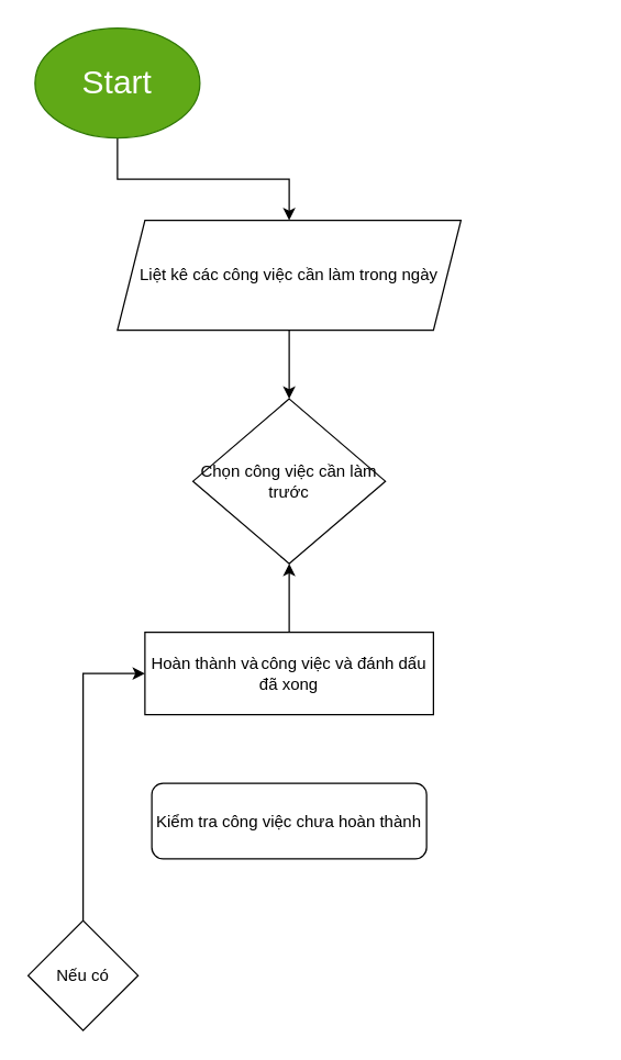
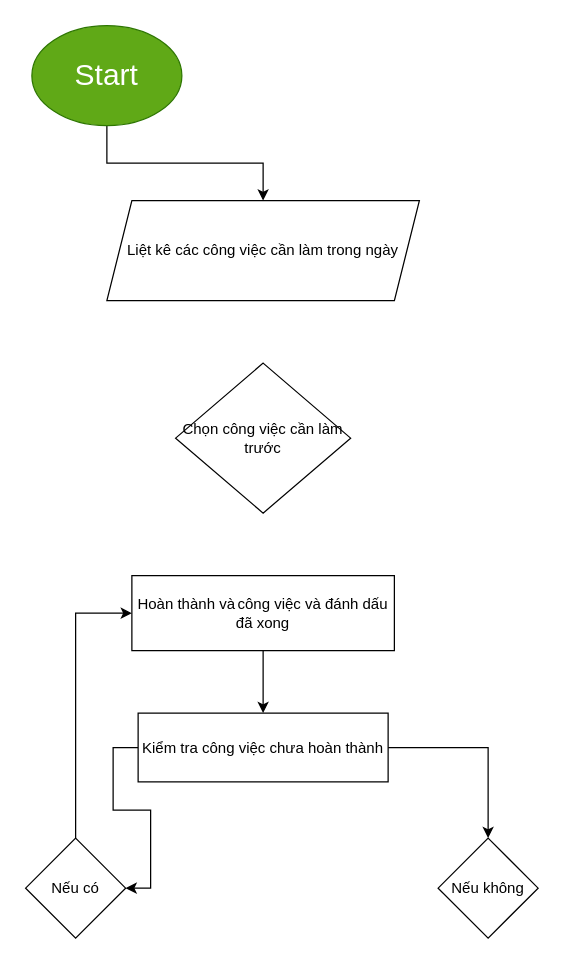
  <mxCell id="0" />
  <mxCell id="1" parent="0" />
  <mxCell id="2" style="edgeStyle=orthogonalEdgeStyle;rounded=0;orthogonalLoop=1;jettySize=auto;html=1;" edge="1" parent="1" source="3" target="5"><mxGeometry relative="1" as="geometry" /></mxCell>
  <mxCell id="3" value="&lt;font style=&quot;font-size: 24px;&quot;&gt;Start&lt;/font&gt;" style="ellipse;whiteSpace=wrap;html=1;fillColor=#60a917;fontColor=#ffffff;strokeColor=#2D7600;" vertex="1" parent="1"><mxGeometry x="25" y="20" width="120" height="80" as="geometry" /></mxCell>
- <mxCell id="4" style="edgeStyle=orthogonalEdgeStyle;rounded=0;orthogonalLoop=1;jettySize=auto;html=1;entryX=0.5;entryY=0;entryDx=0;entryDy=0;" edge="1" parent="1" source="5" target="6"><mxGeometry relative="1" as="geometry" /></mxCell>
  <mxCell id="5" value="Liệt kê các công việc cần làm trong ngày" style="shape=parallelogram;perimeter=parallelogramPerimeter;whiteSpace=wrap;html=1;fixedSize=1;" vertex="1" parent="1"><mxGeometry x="85" y="160" width="250" height="80" as="geometry" /></mxCell>
  <mxCell id="6" value="Chọn công việc cần làm trước" style="rhombus;whiteSpace=wrap;html=1;" vertex="1" parent="1"><mxGeometry x="140" y="290" width="140" height="120" as="geometry" /></mxCell>
- <mxCell id="7" style="edgeStyle=orthogonalEdgeStyle;rounded=0;orthogonalLoop=1;jettySize=auto;html=1;" edge="1" parent="1" source="8" target="6"><mxGeometry relative="1" as="geometry" /></mxCell>
+ <mxCell id="7" style="edgeStyle=orthogonalEdgeStyle;rounded=0;orthogonalLoop=1;jettySize=auto;html=1;entryX=0.5;entryY=0;entryDx=0;entryDy=0;" edge="1" parent="1" source="8" target="11"><mxGeometry relative="1" as="geometry" /></mxCell>
  <mxCell id="8" value="Hoàn thành và&lt;span style=&quot;white-space: pre;&quot;&gt;&#09;&lt;/span&gt;công việc và đánh dấu đã xong" style="rounded=0;whiteSpace=wrap;html=1;" vertex="1" parent="1"><mxGeometry x="105" y="460" width="210" height="60" as="geometry" /></mxCell>
- <mxCell id="11" value="Kiểm tra công việc chưa hoàn thành" style="whiteSpace=wrap;html=1;rounded=1;" vertex="1" parent="1"><mxGeometry x="110" y="570" width="200" height="55" as="geometry" /></mxCell>
+ <mxCell id="9" style="edgeStyle=orthogonalEdgeStyle;rounded=0;orthogonalLoop=1;jettySize=auto;html=1;entryX=1;entryY=0.5;entryDx=0;entryDy=0;" edge="1" parent="1" source="11" target="13"><mxGeometry relative="1" as="geometry" /></mxCell>
+ <mxCell id="10" style="edgeStyle=orthogonalEdgeStyle;rounded=0;orthogonalLoop=1;jettySize=auto;html=1;" edge="1" parent="1" source="11" target="14"><mxGeometry relative="1" as="geometry" /></mxCell>
+ <mxCell id="11" value="Kiểm tra công việc chưa hoàn thành" style="rounded=0;whiteSpace=wrap;html=1;" vertex="1" parent="1"><mxGeometry x="110" y="570" width="200" height="55" as="geometry" /></mxCell>
  <mxCell id="12" style="edgeStyle=orthogonalEdgeStyle;rounded=0;orthogonalLoop=1;jettySize=auto;html=1;entryX=0;entryY=0.5;entryDx=0;entryDy=0;" edge="1" parent="1" source="13" target="8"><mxGeometry relative="1" as="geometry"><Array as="points"><mxPoint x="60" y="490" /></Array></mxGeometry></mxCell>
  <mxCell id="13" value="Nếu có" style="rhombus;whiteSpace=wrap;html=1;" vertex="1" parent="1"><mxGeometry x="20" y="670" width="80" height="80" as="geometry" /></mxCell>
+ <mxCell id="14" value="Nếu không" style="rhombus;whiteSpace=wrap;html=1;" vertex="1" parent="1"><mxGeometry x="350" y="670" width="80" height="80" as="geometry" /></mxCell>
